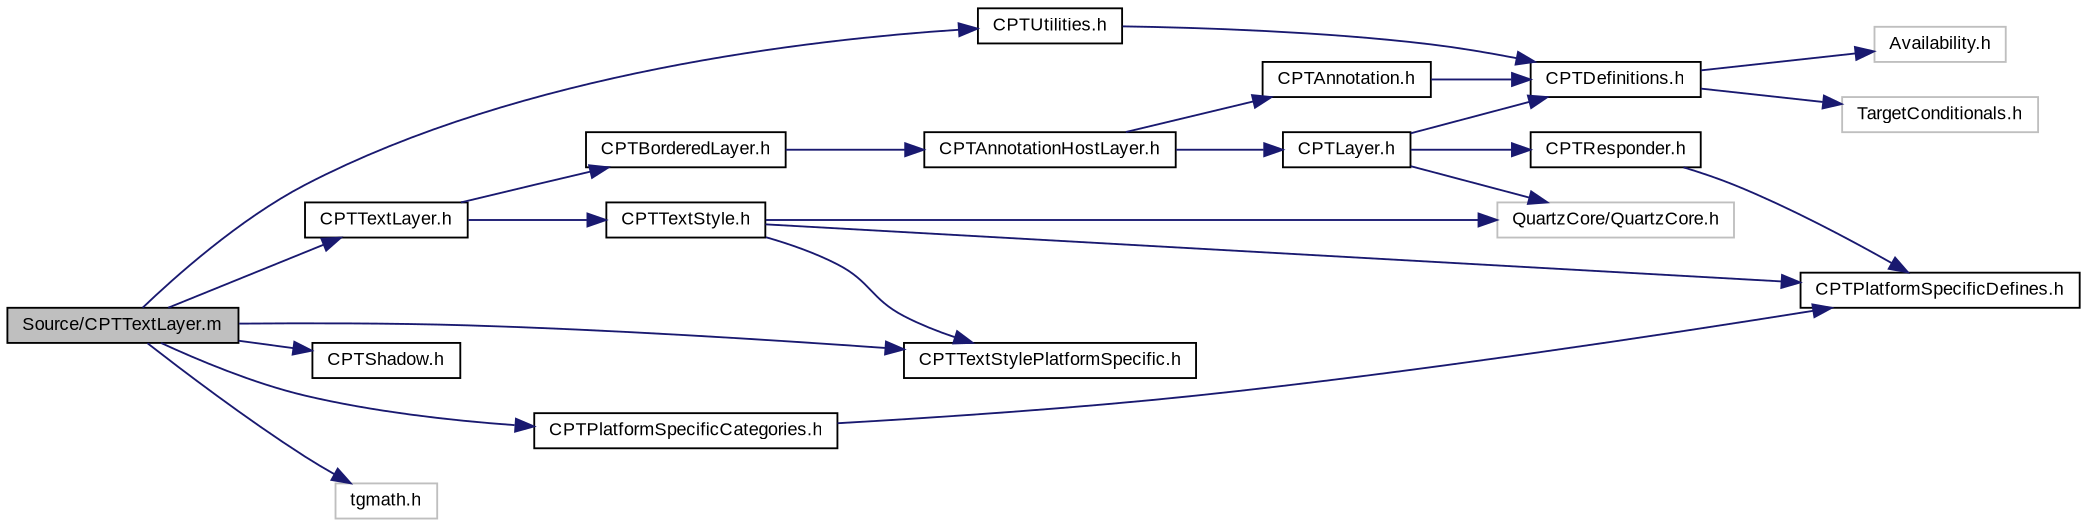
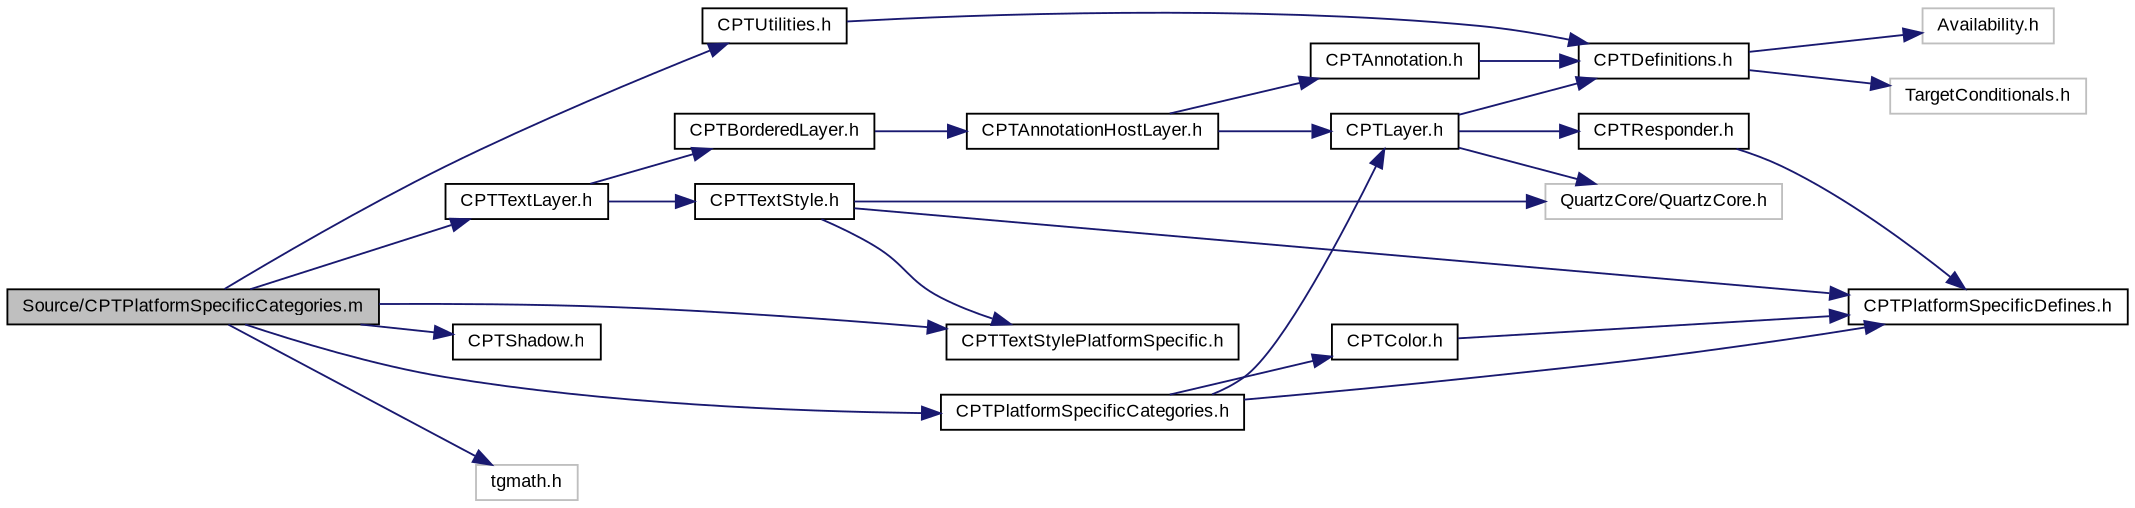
  digraph {
    fontname="Liberation Sans"
    rankdir=LR
    node [color=black fontname="Liberation Sans" fontsize=10 shape=record]
    edge [color=midnightblue fontname="Liberation Sans" fontsize=10 labelfontname="Lucinda Grande" labelfontsize=10 style=solid]
-   n1 [fillcolor=grey75 fontcolor=black height=0.2 label="Source/CPTTextLayer.m" style=filled width=0.4]
+   n1 [fillcolor=grey75 fontcolor=black height=0.2 label="Source/CPTPlatformSpecificCategories.m" style=filled width=0.4]
    n2 [height=0.2 label="CPTTextLayer.h" width=0.4]
    n3 [height=0.2 label="CPTTextStylePlatformSpecific.h" width=0.4]
    n4 [height=0.2 label="CPTPlatformSpecificCategories.h" width=0.4]
    n5 [height=0.2 label="CPTShadow.h" width=0.4]
    n6 [height=0.2 label="CPTUtilities.h" width=0.4]
    n7 [color=grey75 height=0.2 label="tgmath.h" width=0.4]
    n8 [height=0.2 label="CPTTextStyle.h" width=0.4]
    n9 [height=0.2 label="CPTBorderedLayer.h" width=0.4]
    n10 [height=0.2 label="CPTPlatformSpecificDefines.h" width=0.4]
    n11 [height=0.2 label="CPTLayer.h" width=0.4]
+   n12 [height=0.2 label="CPTColor.h" width=0.4]
    n13 [height=0.2 label="CPTDefinitions.h" width=0.4]
    n14 [color=grey75 height=0.2 label="QuartzCore/QuartzCore.h" width=0.4]
    n15 [height=0.2 label="CPTAnnotationHostLayer.h" width=0.4]
    n16 [color=grey75 height=0.2 label="TargetConditionals.h" width=0.4]
    n17 [color=grey75 height=0.2 label="Availability.h" width=0.4]
    n18 [height=0.2 label="CPTAnnotation.h" width=0.4]
    n19 [height=0.2 label="CPTResponder.h" width=0.4]
    n1 -> n2
    n1 -> n3
    n1 -> n4
    n1 -> n5
    n1 -> n6
    n1 -> n7
    n2 -> n8
    n2 -> n9
    n4 -> n10
+   n4 -> n11
+   n4 -> n12
    n6 -> n13
    n8 -> n3
    n8 -> n10
    n8 -> n14
    n9 -> n15
    n11 -> n13
    n11 -> n14
    n11 -> n19
+   n12 -> n10
    n13 -> n16
    n13 -> n17
    n15 -> n11
    n15 -> n18
    n18 -> n13
    n19 -> n10
  }
